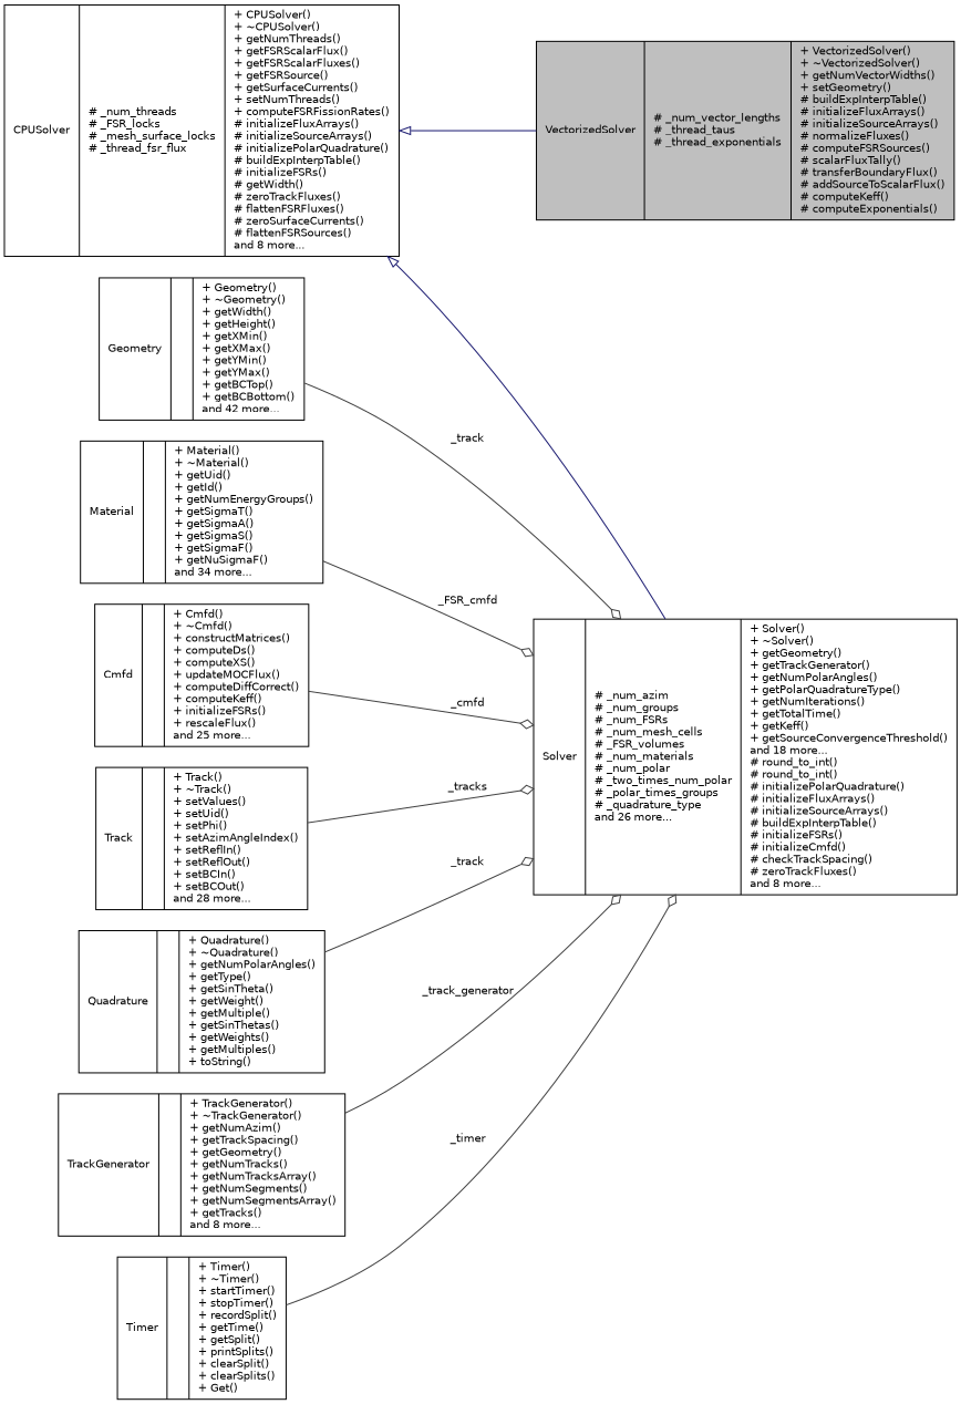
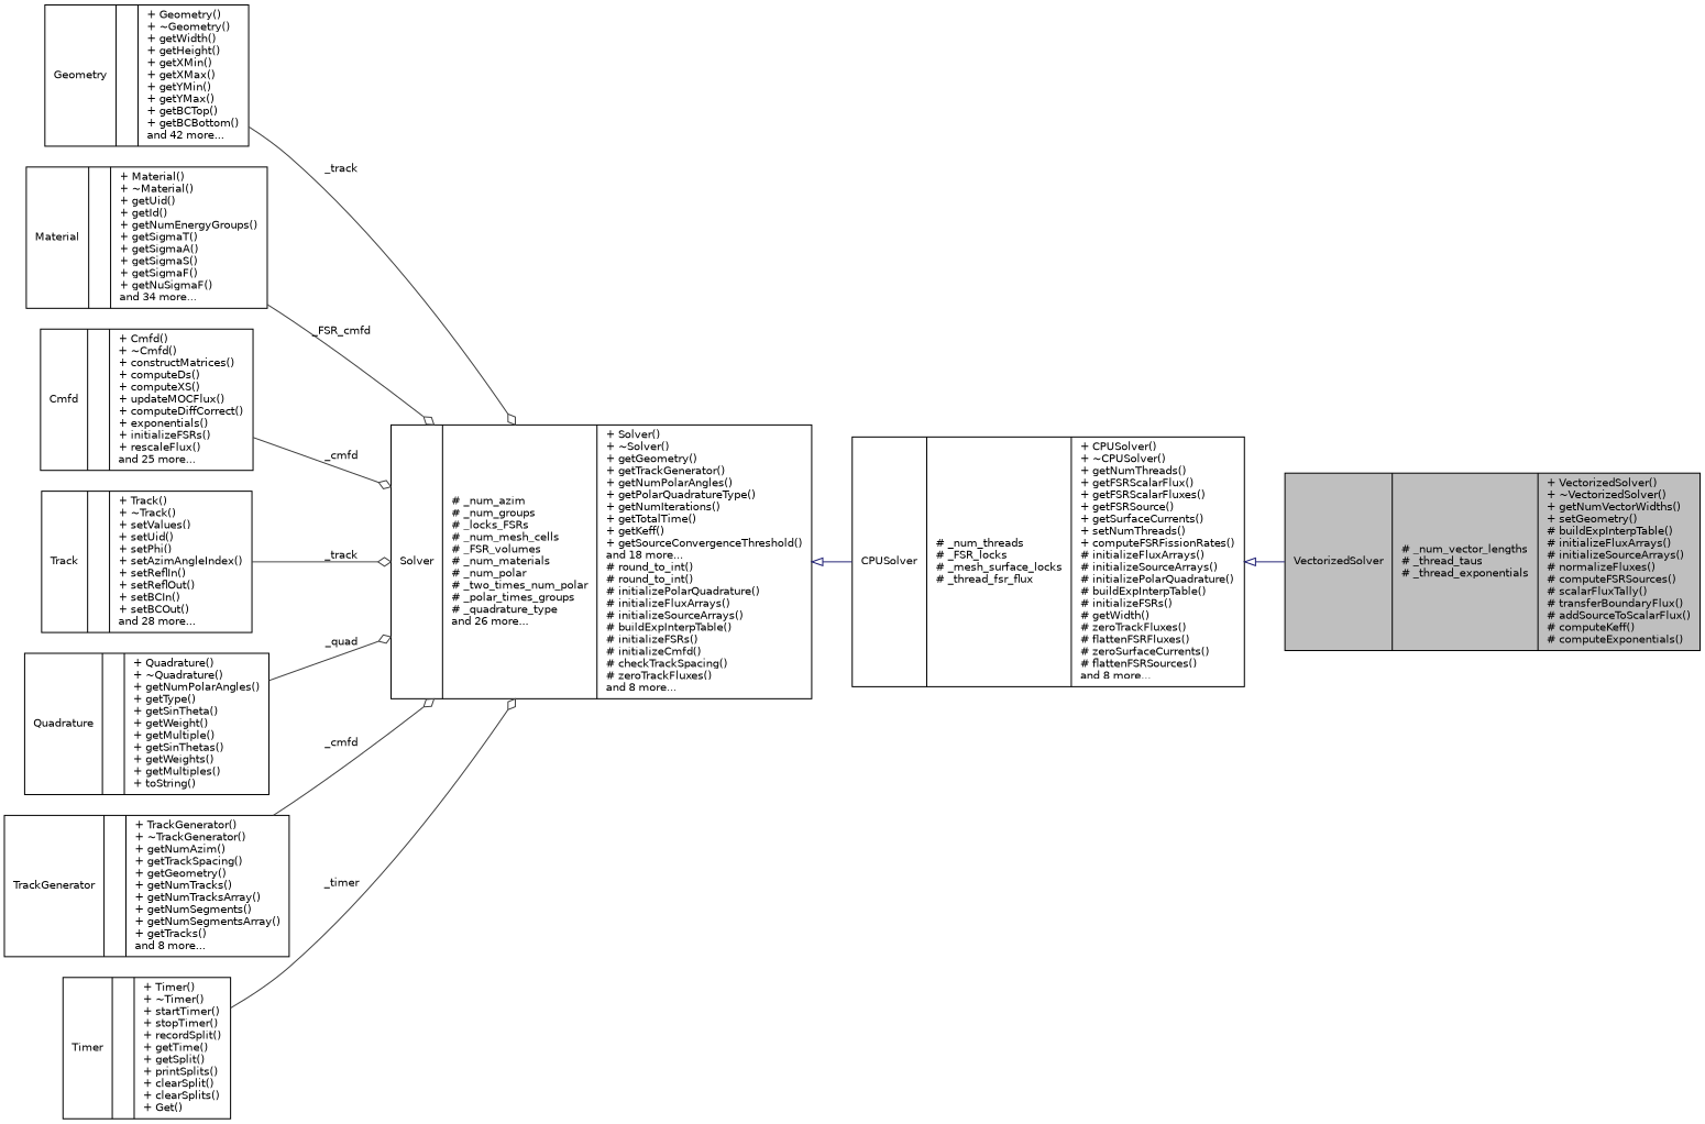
  digraph {
    rankdir=LR
    node [color=black fillcolor=white fontname=Helvetica fontsize=10 shape=record style=filled]
    edge [color=grey25 fontname=Helvetica fontsize=10 labelfontname=Helvetica labelfontsize=10 style=solid arrowhead=odiamond]
    n1 [fillcolor=grey75 fontcolor=black height=0.2 label="{VectorizedSolver\n|# _num_vector_lengths\l# _thread_taus\l# _thread_exponentials\l|+ VectorizedSolver()\l+ ~VectorizedSolver()\l+ getNumVectorWidths()\l+ setGeometry()\l# buildExpInterpTable()\l# initializeFluxArrays()\l# initializeSourceArrays()\l# normalizeFluxes()\l# computeFSRSources()\l# scalarFluxTally()\l# transferBoundaryFlux()\l# addSourceToScalarFlux()\l# computeKeff()\l# computeExponentials()\l}" width=0.4]
    n2 [height=0.2 label="{CPUSolver\n|# _num_threads\l# _FSR_locks\l# _mesh_surface_locks\l# _thread_fsr_flux\l|+ CPUSolver()\l+ ~CPUSolver()\l+ getNumThreads()\l+ getFSRScalarFlux()\l+ getFSRScalarFluxes()\l+ getFSRSource()\l+ getSurfaceCurrents()\l+ setNumThreads()\l+ computeFSRFissionRates()\l# initializeFluxArrays()\l# initializeSourceArrays()\l# initializePolarQuadrature()\l# buildExpInterpTable()\l# initializeFSRs()\l# getWidth()\l# zeroTrackFluxes()\l# flattenFSRFluxes()\l# zeroSurfaceCurrents()\l# flattenFSRSources()\land 8 more...\l}" width=0.4]
-   n3 [height=0.2 label="{Solver\n|# _num_azim\l# _num_groups\l# _num_FSRs\l# _num_mesh_cells\l# _FSR_volumes\l# _num_materials\l# _num_polar\l# _two_times_num_polar\l# _polar_times_groups\l# _quadrature_type\land 26 more...\l|+ Solver()\l+ ~Solver()\l+ getGeometry()\l+ getTrackGenerator()\l+ getNumPolarAngles()\l+ getPolarQuadratureType()\l+ getNumIterations()\l+ getTotalTime()\l+ getKeff()\l+ getSourceConvergenceThreshold()\land 18 more...\l# round_to_int()\l# round_to_int()\l# initializePolarQuadrature()\l# initializeFluxArrays()\l# initializeSourceArrays()\l# buildExpInterpTable()\l# initializeFSRs()\l# initializeCmfd()\l# checkTrackSpacing()\l# zeroTrackFluxes()\land 8 more...\l}" width=0.4]
+   n3 [height=0.2 label="{Solver\n|# _num_azim\l# _num_groups\l# _locks_FSRs\l# _num_mesh_cells\l# _FSR_volumes\l# _num_materials\l# _num_polar\l# _two_times_num_polar\l# _polar_times_groups\l# _quadrature_type\land 26 more...\l|+ Solver()\l+ ~Solver()\l+ getGeometry()\l+ getTrackGenerator()\l+ getNumPolarAngles()\l+ getPolarQuadratureType()\l+ getNumIterations()\l+ getTotalTime()\l+ getKeff()\l+ getSourceConvergenceThreshold()\land 18 more...\l# round_to_int()\l# round_to_int()\l# initializePolarQuadrature()\l# initializeFluxArrays()\l# initializeSourceArrays()\l# buildExpInterpTable()\l# initializeFSRs()\l# initializeCmfd()\l# checkTrackSpacing()\l# zeroTrackFluxes()\land 8 more...\l}" width=0.4]
    n4 [height=0.2 label="{Geometry\n||+ Geometry()\l+ ~Geometry()\l+ getWidth()\l+ getHeight()\l+ getXMin()\l+ getXMax()\l+ getYMin()\l+ getYMax()\l+ getBCTop()\l+ getBCBottom()\land 42 more...\l}" width=0.4]
    n5 [height=0.2 label="{Material\n||+ Material()\l+ ~Material()\l+ getUid()\l+ getId()\l+ getNumEnergyGroups()\l+ getSigmaT()\l+ getSigmaA()\l+ getSigmaS()\l+ getSigmaF()\l+ getNuSigmaF()\land 34 more...\l}" width=0.4]
-   n6 [height=0.2 label="{Cmfd\n||+ Cmfd()\l+ ~Cmfd()\l+ constructMatrices()\l+ computeDs()\l+ computeXS()\l+ updateMOCFlux()\l+ computeDiffCorrect()\l+ computeKeff()\l+ initializeFSRs()\l+ rescaleFlux()\land 25 more...\l}" width=0.4]
+   n6 [height=0.2 label="{Cmfd\n||+ Cmfd()\l+ ~Cmfd()\l+ constructMatrices()\l+ computeDs()\l+ computeXS()\l+ updateMOCFlux()\l+ computeDiffCorrect()\l+ exponentials()\l+ initializeFSRs()\l+ rescaleFlux()\land 25 more...\l}" width=0.4]
    n7 [height=0.2 label="{Track\n||+ Track()\l+ ~Track()\l+ setValues()\l+ setUid()\l+ setPhi()\l+ setAzimAngleIndex()\l+ setReflIn()\l+ setReflOut()\l+ setBCIn()\l+ setBCOut()\land 28 more...\l}" width=0.4]
    n8 [height=0.2 label="{Quadrature\n||+ Quadrature()\l+ ~Quadrature()\l+ getNumPolarAngles()\l+ getType()\l+ getSinTheta()\l+ getWeight()\l+ getMultiple()\l+ getSinThetas()\l+ getWeights()\l+ getMultiples()\l+ toString()\l}" width=0.4]
    n9 [height=0.2 label="{TrackGenerator\n||+ TrackGenerator()\l+ ~TrackGenerator()\l+ getNumAzim()\l+ getTrackSpacing()\l+ getGeometry()\l+ getNumTracks()\l+ getNumTracksArray()\l+ getNumSegments()\l+ getNumSegmentsArray()\l+ getTracks()\land 8 more...\l}" width=0.4]
    n10 [height=0.2 label="{Timer\n||+ Timer()\l+ ~Timer()\l+ startTimer()\l+ stopTimer()\l+ recordSplit()\l+ getTime()\l+ getSplit()\l+ printSplits()\l+ clearSplit()\l+ clearSplits()\l+ Get()\l}" width=0.4]
    n2 -> n1 [arrowtail=onormal color=midnightblue dir=back arrowhead=""]
-   n2 -> n3 [arrowtail=onormal color=midnightblue dir=back arrowhead=""]
+   n3 -> n2 [arrowtail=onormal color=midnightblue dir=back arrowhead=""]
    n4 -> n3 [label=" _track"]
    n5 -> n3 [label=" _FSR_cmfd"]
    n6 -> n3 [label=" _cmfd"]
-   n7 -> n3 [label=" _tracks"]
-   n8 -> n3 [label=" _track"]
-   n9 -> n3 [label=" _track_generator"]
+   n7 -> n3 [label=" _track"]
+   n8 -> n3 [label=" _quad"]
+   n9 -> n3 [label=" _cmfd"]
    n10 -> n3 [label=" _timer"]
  }
